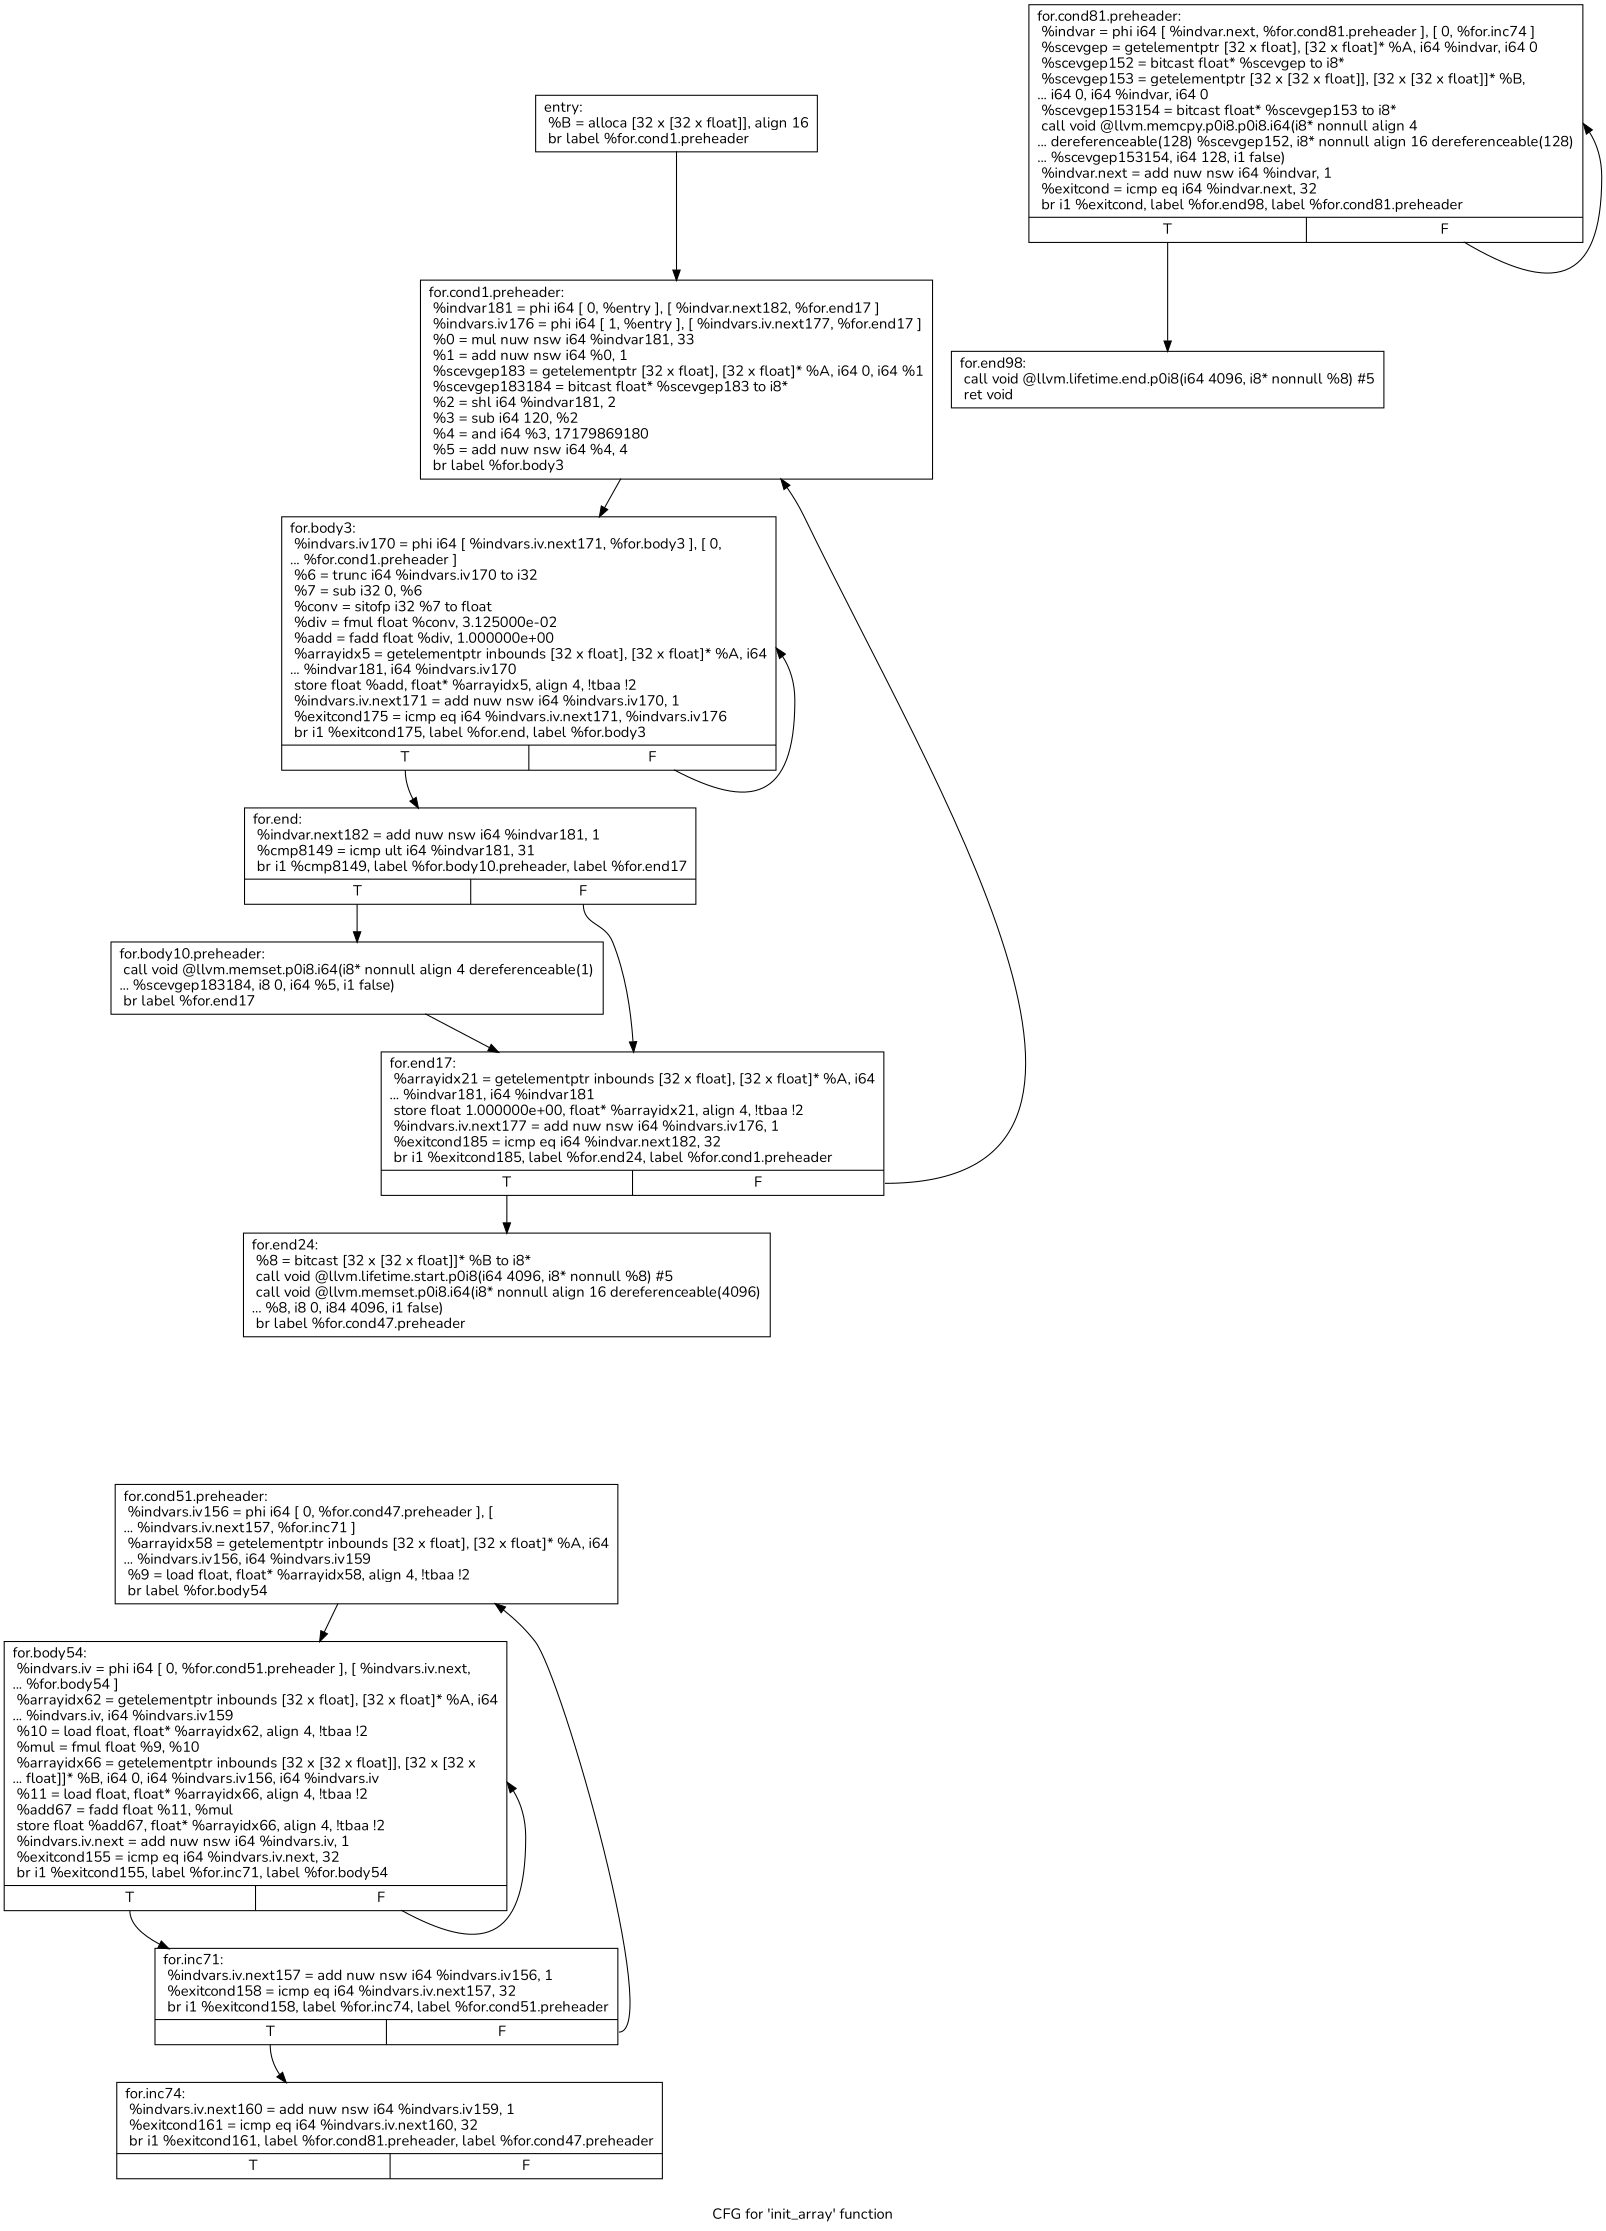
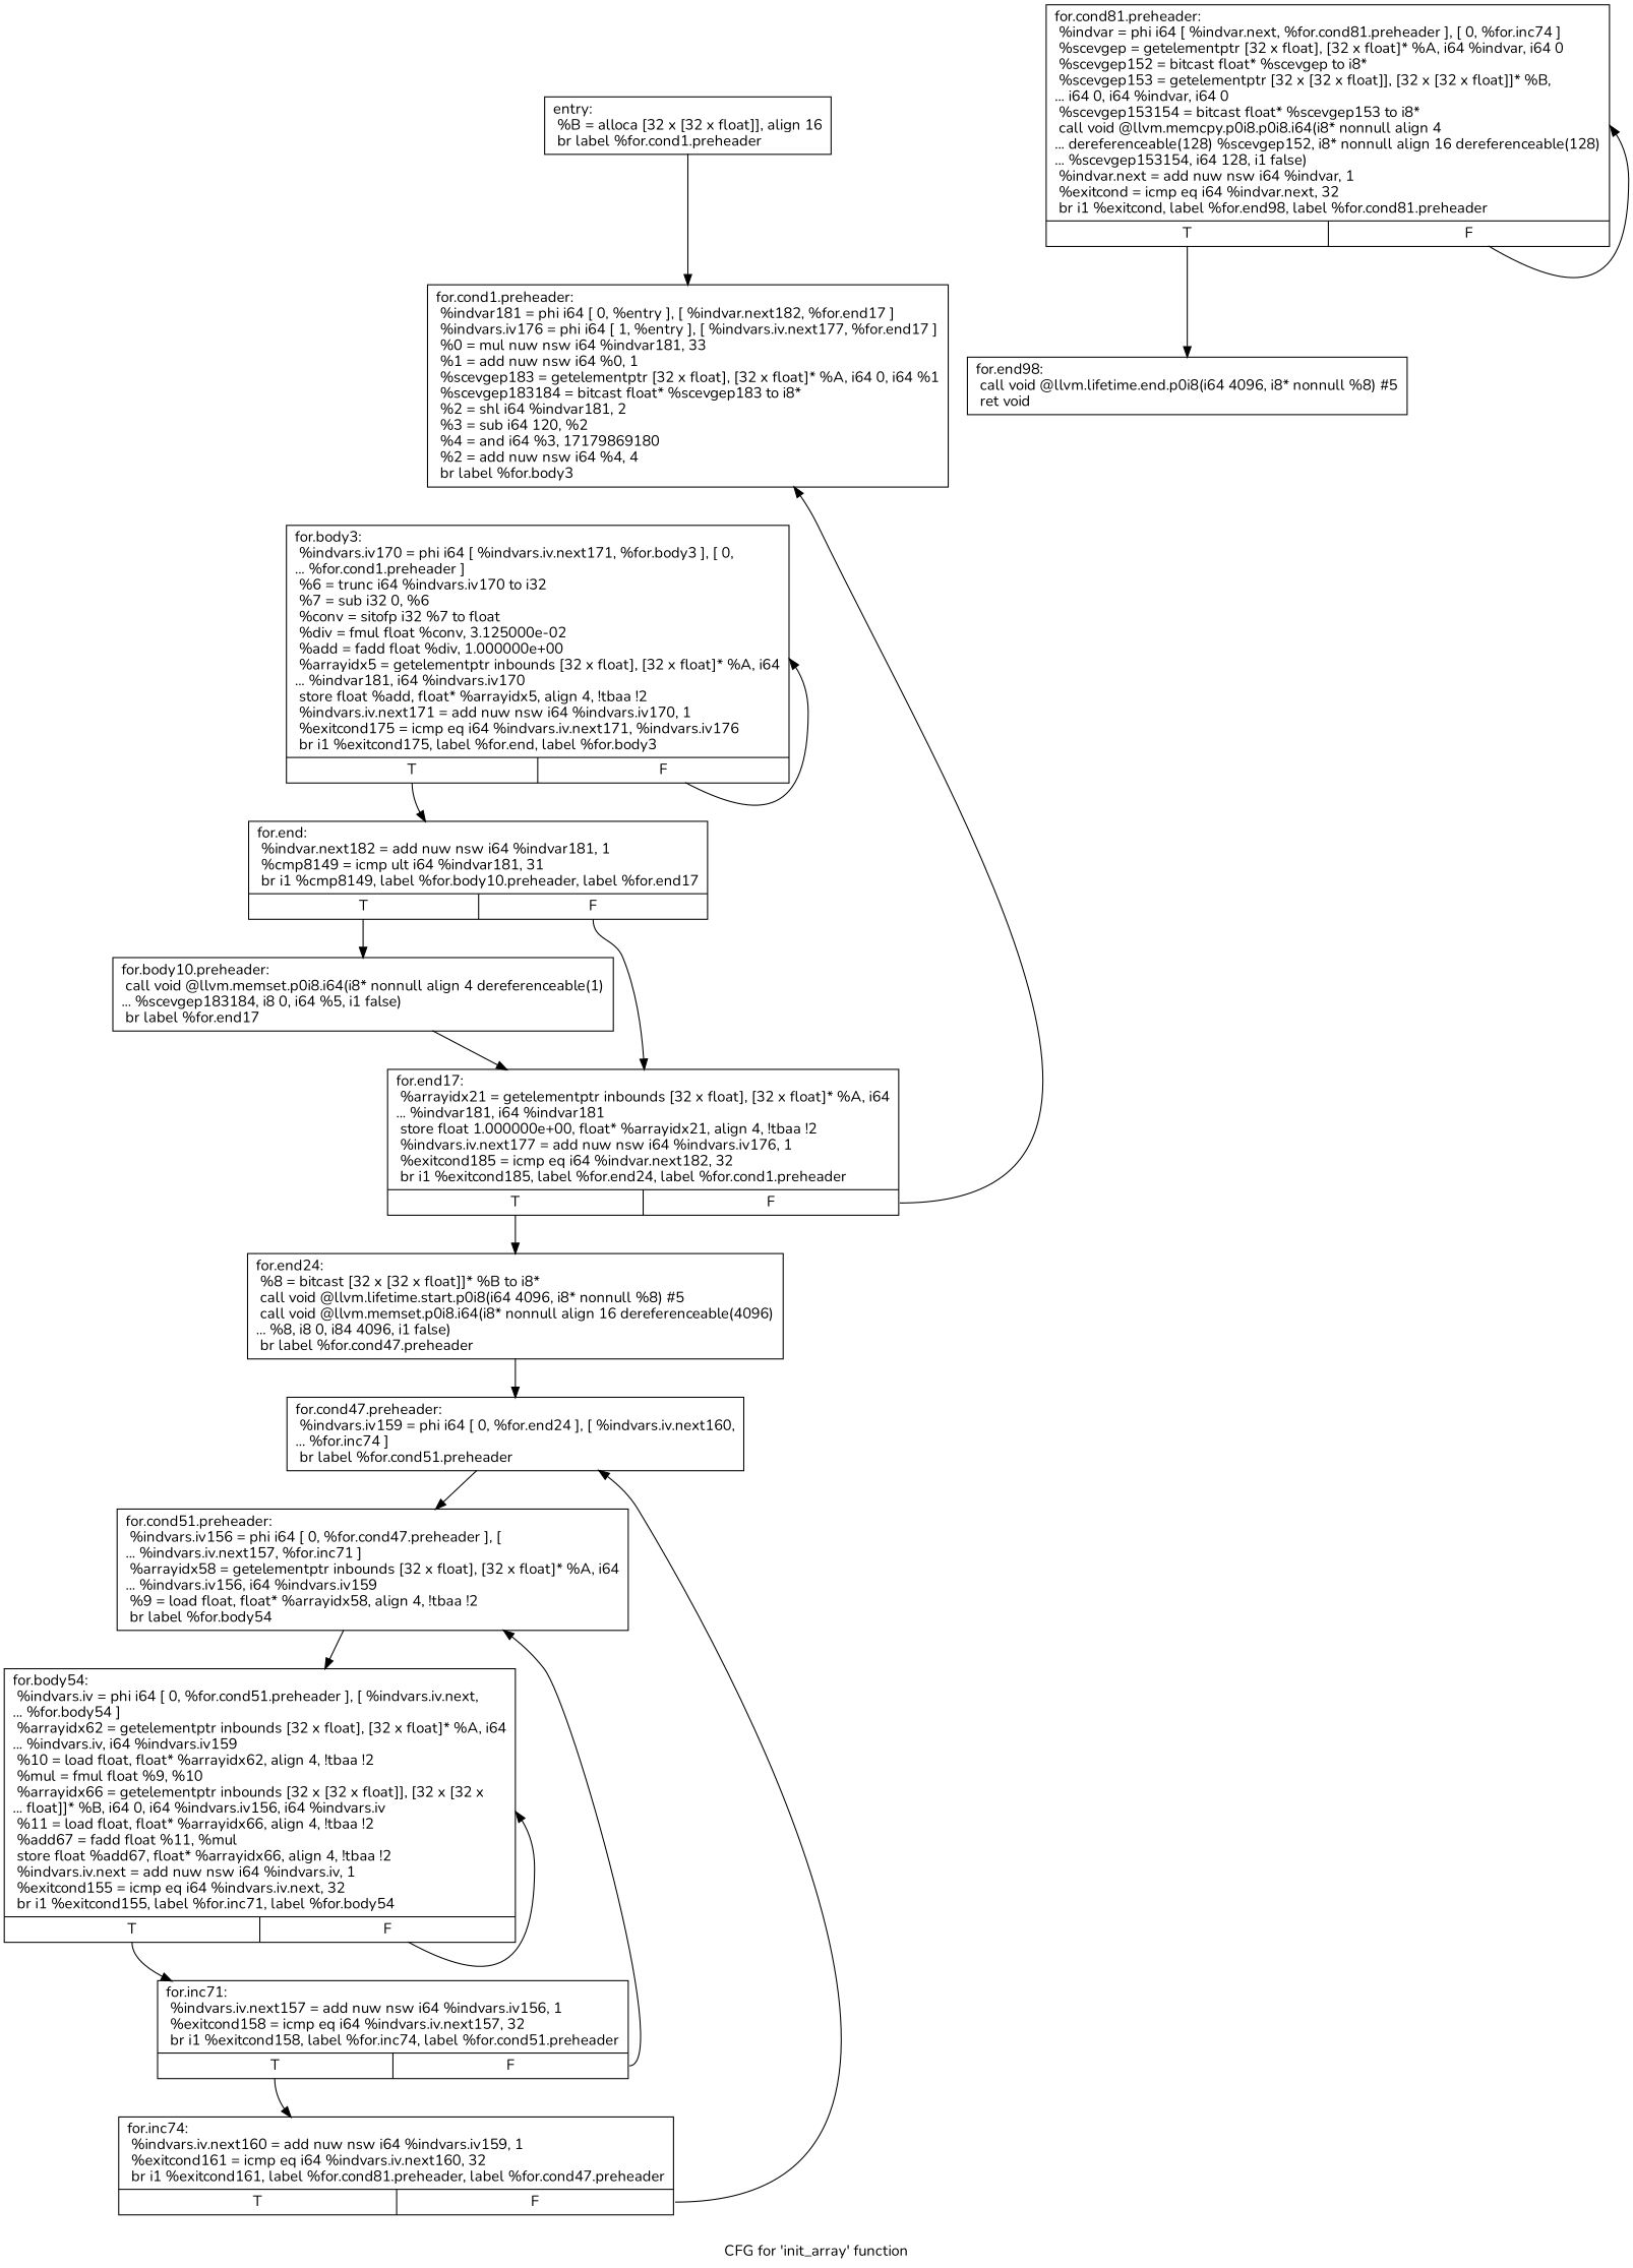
  digraph {
    fontname=Nunito
    label="CFG for 'init_array' function"
    node [fontname=Nunito shape=record]
    edge [fontname=Nunito tailport=s1]
    n1 [label="{entry:\l  %B = alloca [32 x [32 x float]], align 16\l  br label %for.cond1.preheader\l}"]
-   n2 [label="{for.cond1.preheader:                              \l  %indvar181 = phi i64 [ 0, %entry ], [ %indvar.next182, %for.end17 ]\l  %indvars.iv176 = phi i64 [ 1, %entry ], [ %indvars.iv.next177, %for.end17 ]\l  %0 = mul nuw nsw i64 %indvar181, 33\l  %1 = add nuw nsw i64 %0, 1\l  %scevgep183 = getelementptr [32 x float], [32 x float]* %A, i64 0, i64 %1\l  %scevgep183184 = bitcast float* %scevgep183 to i8*\l  %2 = shl i64 %indvar181, 2\l  %3 = sub i64 120, %2\l  %4 = and i64 %3, 17179869180\l  %5 = add nuw nsw i64 %4, 4\l  br label %for.body3\l}"]
+   n2 [label="{for.cond1.preheader:                              \l  %indvar181 = phi i64 [ 0, %entry ], [ %indvar.next182, %for.end17 ]\l  %indvars.iv176 = phi i64 [ 1, %entry ], [ %indvars.iv.next177, %for.end17 ]\l  %0 = mul nuw nsw i64 %indvar181, 33\l  %1 = add nuw nsw i64 %0, 1\l  %scevgep183 = getelementptr [32 x float], [32 x float]* %A, i64 0, i64 %1\l  %scevgep183184 = bitcast float* %scevgep183 to i8*\l  %2 = shl i64 %indvar181, 2\l  %3 = sub i64 120, %2\l  %4 = and i64 %3, 17179869180\l  %2 = add nuw nsw i64 %4, 4\l  br label %for.body3\l}"]
    n3 [label="{for.body3:                                        \l  %indvars.iv170 = phi i64 [ %indvars.iv.next171, %for.body3 ], [ 0,\l... %for.cond1.preheader ]\l  %6 = trunc i64 %indvars.iv170 to i32\l  %7 = sub i32 0, %6\l  %conv = sitofp i32 %7 to float\l  %div = fmul float %conv, 3.125000e-02\l  %add = fadd float %div, 1.000000e+00\l  %arrayidx5 = getelementptr inbounds [32 x float], [32 x float]* %A, i64\l... %indvar181, i64 %indvars.iv170\l  store float %add, float* %arrayidx5, align 4, !tbaa !2\l  %indvars.iv.next171 = add nuw nsw i64 %indvars.iv170, 1\l  %exitcond175 = icmp eq i64 %indvars.iv.next171, %indvars.iv176\l  br i1 %exitcond175, label %for.end, label %for.body3\l|{<s0>T|<s1>F}}"]
    n4 [label="{for.end:                                          \l  %indvar.next182 = add nuw nsw i64 %indvar181, 1\l  %cmp8149 = icmp ult i64 %indvar181, 31\l  br i1 %cmp8149, label %for.body10.preheader, label %for.end17\l|{<s0>T|<s1>F}}"]
    n5 [label="{for.body10.preheader:                             \l  call void @llvm.memset.p0i8.i64(i8* nonnull align 4 dereferenceable(1)\l... %scevgep183184, i8 0, i64 %5, i1 false)\l  br label %for.end17\l}"]
    n6 [label="{for.end17:                                        \l  %arrayidx21 = getelementptr inbounds [32 x float], [32 x float]* %A, i64\l... %indvar181, i64 %indvar181\l  store float 1.000000e+00, float* %arrayidx21, align 4, !tbaa !2\l  %indvars.iv.next177 = add nuw nsw i64 %indvars.iv176, 1\l  %exitcond185 = icmp eq i64 %indvar.next182, 32\l  br i1 %exitcond185, label %for.end24, label %for.cond1.preheader\l|{<s0>T|<s1>F}}"]
    n7 [label="{for.end24:                                        \l  %8 = bitcast [32 x [32 x float]]* %B to i8*\l  call void @llvm.lifetime.start.p0i8(i64 4096, i8* nonnull %8) #5\l  call void @llvm.memset.p0i8.i64(i8* nonnull align 16 dereferenceable(4096)\l... %8, i8 0, i84 4096, i1 false)\l  br label %for.cond47.preheader\l}"]
+   n8 [label="{for.cond47.preheader:                             \l  %indvars.iv159 = phi i64 [ 0, %for.end24 ], [ %indvars.iv.next160,\l... %for.inc74 ]\l  br label %for.cond51.preheader\l}"]
    n9 [label="{for.cond51.preheader:                             \l  %indvars.iv156 = phi i64 [ 0, %for.cond47.preheader ], [\l... %indvars.iv.next157, %for.inc71 ]\l  %arrayidx58 = getelementptr inbounds [32 x float], [32 x float]* %A, i64\l... %indvars.iv156, i64 %indvars.iv159\l  %9 = load float, float* %arrayidx58, align 4, !tbaa !2\l  br label %for.body54\l}"]
    n10 [label="{for.body54:                                       \l  %indvars.iv = phi i64 [ 0, %for.cond51.preheader ], [ %indvars.iv.next,\l... %for.body54 ]\l  %arrayidx62 = getelementptr inbounds [32 x float], [32 x float]* %A, i64\l... %indvars.iv, i64 %indvars.iv159\l  %10 = load float, float* %arrayidx62, align 4, !tbaa !2\l  %mul = fmul float %9, %10\l  %arrayidx66 = getelementptr inbounds [32 x [32 x float]], [32 x [32 x\l... float]]* %B, i64 0, i64 %indvars.iv156, i64 %indvars.iv\l  %11 = load float, float* %arrayidx66, align 4, !tbaa !2\l  %add67 = fadd float %11, %mul\l  store float %add67, float* %arrayidx66, align 4, !tbaa !2\l  %indvars.iv.next = add nuw nsw i64 %indvars.iv, 1\l  %exitcond155 = icmp eq i64 %indvars.iv.next, 32\l  br i1 %exitcond155, label %for.inc71, label %for.body54\l|{<s0>T|<s1>F}}"]
    n11 [label="{for.inc71:                                        \l  %indvars.iv.next157 = add nuw nsw i64 %indvars.iv156, 1\l  %exitcond158 = icmp eq i64 %indvars.iv.next157, 32\l  br i1 %exitcond158, label %for.inc74, label %for.cond51.preheader\l|{<s0>T|<s1>F}}"]
    n12 [label="{for.inc74:                                        \l  %indvars.iv.next160 = add nuw nsw i64 %indvars.iv159, 1\l  %exitcond161 = icmp eq i64 %indvars.iv.next160, 32\l  br i1 %exitcond161, label %for.cond81.preheader, label %for.cond47.preheader\l|{<s0>T|<s1>F}}"]
    n13 [label="{for.cond81.preheader:                             \l  %indvar = phi i64 [ %indvar.next, %for.cond81.preheader ], [ 0, %for.inc74 ]\l  %scevgep = getelementptr [32 x float], [32 x float]* %A, i64 %indvar, i64 0\l  %scevgep152 = bitcast float* %scevgep to i8*\l  %scevgep153 = getelementptr [32 x [32 x float]], [32 x [32 x float]]* %B,\l... i64 0, i64 %indvar, i64 0\l  %scevgep153154 = bitcast float* %scevgep153 to i8*\l  call void @llvm.memcpy.p0i8.p0i8.i64(i8* nonnull align 4\l... dereferenceable(128) %scevgep152, i8* nonnull align 16 dereferenceable(128)\l... %scevgep153154, i64 128, i1 false)\l  %indvar.next = add nuw nsw i64 %indvar, 1\l  %exitcond = icmp eq i64 %indvar.next, 32\l  br i1 %exitcond, label %for.end98, label %for.cond81.preheader\l|{<s0>T|<s1>F}}"]
    n14 [label="{for.end98:                                        \l  call void @llvm.lifetime.end.p0i8(i64 4096, i8* nonnull %8) #5\l  ret void\l}"]
    n1 -> n2
-   n2 -> n3
    n3 -> n3
    n3 -> n4 [tailport=s0]
    n4 -> n5 [tailport=s0]
    n4 -> n6
    n5 -> n6
    n6 -> n2
    n6 -> n7 [tailport=s0]
+   n7 -> n8
+   n8 -> n9
    n9 -> n10
    n10 -> n10
    n10 -> n11 [tailport=s0]
    n11 -> n9
    n11 -> n12 [tailport=s0]
+   n12 -> n8
    n13 -> n13
    n13 -> n14 [tailport=s0]
  }
